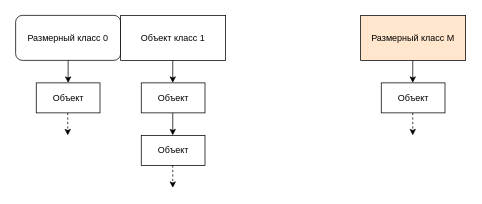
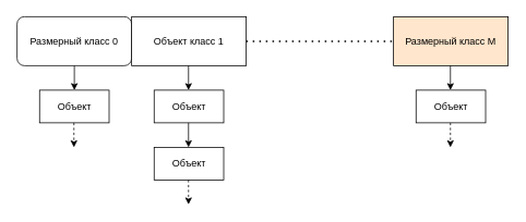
  <mxCell id="0" />
  <mxCell id="1" parent="0" />
  <mxCell id="2" value="&lt;div&gt;Размерный класс 0&lt;br&gt;&lt;/div&gt;" style="whiteSpace=wrap;html=1;rounded=1;" vertex="1" parent="1"><mxGeometry x="20" y="20" width="140" height="60" as="geometry" /></mxCell>
  <mxCell id="3" value="Объект класс 1" style="rounded=0;whiteSpace=wrap;html=1;" vertex="1" parent="1"><mxGeometry x="160" y="20" width="140" height="60" as="geometry" /></mxCell>
  <mxCell id="4" value="Размерный класс M" style="rounded=0;whiteSpace=wrap;html=1;fillColor=#ffe6cc;" vertex="1" parent="1"><mxGeometry x="480" y="20" width="140" height="60" as="geometry" /></mxCell>
+ <mxCell id="5" value="" style="endArrow=none;dashed=1;html=1;dashPattern=1 3;strokeWidth=2;exitX=1;exitY=0.5;exitDx=0;exitDy=0;entryX=0;entryY=0.5;entryDx=0;entryDy=0;" edge="1" parent="1" source="3" target="4"><mxGeometry width="50" height="50" relative="1" as="geometry"><mxPoint x="420" y="60" as="sourcePoint" /><mxPoint x="470" y="10" as="targetPoint" /></mxGeometry></mxCell>
  <mxCell id="6" value="Объект" style="rounded=0;whiteSpace=wrap;html=1;" vertex="1" parent="1"><mxGeometry x="47.5" y="110" width="85" height="40" as="geometry" /></mxCell>
  <mxCell id="7" value="Объект" style="rounded=0;whiteSpace=wrap;html=1;" vertex="1" parent="1"><mxGeometry x="187.5" y="110" width="85" height="40" as="geometry" /></mxCell>
  <mxCell id="8" value="Объект" style="rounded=0;whiteSpace=wrap;html=1;" vertex="1" parent="1"><mxGeometry x="187.5" y="180" width="85" height="40" as="geometry" /></mxCell>
  <mxCell id="9" value="" style="endArrow=classic;html=1;exitX=0.5;exitY=1;exitDx=0;exitDy=0;entryX=0.5;entryY=0;entryDx=0;entryDy=0;" edge="1" parent="1" source="2" target="6"><mxGeometry width="50" height="50" relative="1" as="geometry"><mxPoint x="130" y="130" as="sourcePoint" /><mxPoint x="180" y="80" as="targetPoint" /></mxGeometry></mxCell>
  <mxCell id="10" value="" style="endArrow=classic;html=1;exitX=0.5;exitY=1;exitDx=0;exitDy=0;entryX=0.5;entryY=0;entryDx=0;entryDy=0;" edge="1" parent="1"><mxGeometry width="50" height="50" relative="1" as="geometry"><mxPoint x="229.5" y="80" as="sourcePoint" /><mxPoint x="229.5" y="110" as="targetPoint" /></mxGeometry></mxCell>
  <mxCell id="11" value="" style="endArrow=classic;html=1;exitX=0.5;exitY=1;exitDx=0;exitDy=0;entryX=0.5;entryY=0;entryDx=0;entryDy=0;" edge="1" parent="1"><mxGeometry width="50" height="50" relative="1" as="geometry"><mxPoint x="229.5" y="150" as="sourcePoint" /><mxPoint x="229.5" y="180" as="targetPoint" /></mxGeometry></mxCell>
  <mxCell id="12" value="Объект" style="rounded=0;whiteSpace=wrap;html=1;" vertex="1" parent="1"><mxGeometry x="507.5" y="110" width="85" height="40" as="geometry" /></mxCell>
  <mxCell id="13" value="" style="endArrow=classic;html=1;exitX=0.5;exitY=1;exitDx=0;exitDy=0;entryX=0.5;entryY=0;entryDx=0;entryDy=0;" edge="1" parent="1"><mxGeometry width="50" height="50" relative="1" as="geometry"><mxPoint x="549.5" y="80" as="sourcePoint" /><mxPoint x="549.5" y="110" as="targetPoint" /></mxGeometry></mxCell>
  <mxCell id="14" value="" style="endArrow=classic;html=1;exitX=0.5;exitY=1;exitDx=0;exitDy=0;entryX=0.5;entryY=0;entryDx=0;entryDy=0;dashed=1;" edge="1" parent="1"><mxGeometry width="50" height="50" relative="1" as="geometry"><mxPoint x="89.5" y="150" as="sourcePoint" /><mxPoint x="89.5" y="180" as="targetPoint" /></mxGeometry></mxCell>
  <mxCell id="15" value="" style="endArrow=classic;html=1;exitX=0.5;exitY=1;exitDx=0;exitDy=0;entryX=0.5;entryY=0;entryDx=0;entryDy=0;dashed=1;" edge="1" parent="1"><mxGeometry width="50" height="50" relative="1" as="geometry"><mxPoint x="229.5" y="220" as="sourcePoint" /><mxPoint x="229.5" y="250" as="targetPoint" /></mxGeometry></mxCell>
  <mxCell id="16" value="" style="endArrow=classic;html=1;exitX=0.5;exitY=1;exitDx=0;exitDy=0;entryX=0.5;entryY=0;entryDx=0;entryDy=0;dashed=1;" edge="1" parent="1"><mxGeometry width="50" height="50" relative="1" as="geometry"><mxPoint x="549.5" y="150" as="sourcePoint" /><mxPoint x="549.5" y="180" as="targetPoint" /></mxGeometry></mxCell>
